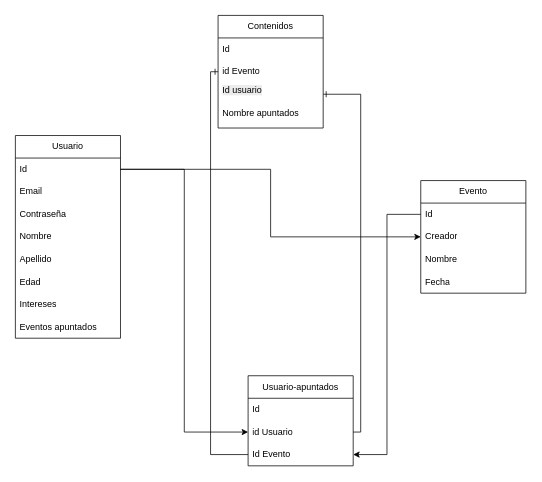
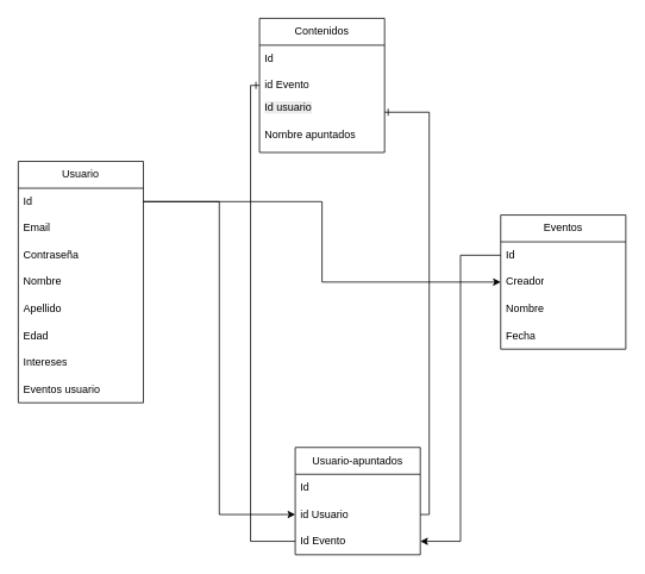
  <mxCell id="0" />
  <mxCell id="1" parent="0" />
  <mxCell id="2" value="Usuario" style="swimlane;fontStyle=0;childLayout=stackLayout;horizontal=1;startSize=30;horizontalStack=0;resizeParent=1;resizeParentMax=0;resizeLast=0;collapsible=1;marginBottom=0;whiteSpace=wrap;html=1;" vertex="1" parent="1"><mxGeometry x="20" y="180" width="140" height="270" as="geometry" /></mxCell>
  <mxCell id="3" value="Id" style="text;strokeColor=none;fillColor=none;align=left;verticalAlign=middle;spacingLeft=4;spacingRight=4;overflow=hidden;points=[[0,0.5],[1,0.5]];portConstraint=eastwest;rotatable=0;whiteSpace=wrap;html=1;" vertex="1" parent="2"><mxGeometry y="30" width="140" height="30" as="geometry" /></mxCell>
  <mxCell id="4" value="Email" style="text;strokeColor=none;fillColor=none;align=left;verticalAlign=middle;spacingLeft=4;spacingRight=4;overflow=hidden;points=[[0,0.5],[1,0.5]];portConstraint=eastwest;rotatable=0;whiteSpace=wrap;html=1;" vertex="1" parent="2"><mxGeometry y="60" width="140" height="30" as="geometry" /></mxCell>
  <mxCell id="5" value="Contraseña" style="text;strokeColor=none;fillColor=none;align=left;verticalAlign=middle;spacingLeft=4;spacingRight=4;overflow=hidden;points=[[0,0.5],[1,0.5]];portConstraint=eastwest;rotatable=0;whiteSpace=wrap;html=1;" vertex="1" parent="2"><mxGeometry y="90" width="140" height="30" as="geometry" /></mxCell>
  <mxCell id="6" value="Nombre" style="text;strokeColor=none;fillColor=none;align=left;verticalAlign=middle;spacingLeft=4;spacingRight=4;overflow=hidden;points=[[0,0.5],[1,0.5]];portConstraint=eastwest;rotatable=0;whiteSpace=wrap;html=1;" vertex="1" parent="2"><mxGeometry y="120" width="140" height="30" as="geometry" /></mxCell>
  <mxCell id="7" value="Apellido" style="text;strokeColor=none;fillColor=none;align=left;verticalAlign=middle;spacingLeft=4;spacingRight=4;overflow=hidden;points=[[0,0.5],[1,0.5]];portConstraint=eastwest;rotatable=0;whiteSpace=wrap;html=1;" vertex="1" parent="2"><mxGeometry y="150" width="140" height="30" as="geometry" /></mxCell>
  <mxCell id="8" value="Edad" style="text;strokeColor=none;fillColor=none;align=left;verticalAlign=middle;spacingLeft=4;spacingRight=4;overflow=hidden;points=[[0,0.5],[1,0.5]];portConstraint=eastwest;rotatable=0;whiteSpace=wrap;html=1;" vertex="1" parent="2"><mxGeometry y="180" width="140" height="30" as="geometry" /></mxCell>
  <mxCell id="9" value="Intereses" style="text;strokeColor=none;fillColor=none;align=left;verticalAlign=middle;spacingLeft=4;spacingRight=4;overflow=hidden;points=[[0,0.5],[1,0.5]];portConstraint=eastwest;rotatable=0;whiteSpace=wrap;html=1;" vertex="1" parent="2"><mxGeometry y="210" width="140" height="30" as="geometry" /></mxCell>
- <mxCell id="10" value="Eventos apuntados" style="text;strokeColor=none;fillColor=none;align=left;verticalAlign=middle;spacingLeft=4;spacingRight=4;overflow=hidden;points=[[0,0.5],[1,0.5]];portConstraint=eastwest;rotatable=0;whiteSpace=wrap;html=1;" vertex="1" parent="2"><mxGeometry y="240" width="140" height="30" as="geometry" /></mxCell>
- <mxCell id="11" value="Evento" style="swimlane;fontStyle=0;childLayout=stackLayout;horizontal=1;startSize=30;horizontalStack=0;resizeParent=1;resizeParentMax=0;resizeLast=0;collapsible=1;marginBottom=0;whiteSpace=wrap;html=1;" vertex="1" parent="1"><mxGeometry x="560" y="240" width="140" height="150" as="geometry" /></mxCell>
+ <mxCell id="10" value="Eventos usuario" style="text;strokeColor=none;fillColor=none;align=left;verticalAlign=middle;spacingLeft=4;spacingRight=4;overflow=hidden;points=[[0,0.5],[1,0.5]];portConstraint=eastwest;rotatable=0;whiteSpace=wrap;html=1;" vertex="1" parent="2"><mxGeometry y="240" width="140" height="30" as="geometry" /></mxCell>
+ <mxCell id="11" value="Eventos" style="swimlane;fontStyle=0;childLayout=stackLayout;horizontal=1;startSize=30;horizontalStack=0;resizeParent=1;resizeParentMax=0;resizeLast=0;collapsible=1;marginBottom=0;whiteSpace=wrap;html=1;" vertex="1" parent="1"><mxGeometry x="560" y="240" width="140" height="150" as="geometry" /></mxCell>
  <mxCell id="12" value="Id" style="text;strokeColor=none;fillColor=none;align=left;verticalAlign=middle;spacingLeft=4;spacingRight=4;overflow=hidden;points=[[0,0.5],[1,0.5]];portConstraint=eastwest;rotatable=0;whiteSpace=wrap;html=1;" vertex="1" parent="11"><mxGeometry y="30" width="140" height="30" as="geometry" /></mxCell>
  <mxCell id="13" value="Creador" style="text;strokeColor=none;fillColor=none;align=left;verticalAlign=middle;spacingLeft=4;spacingRight=4;overflow=hidden;points=[[0,0.5],[1,0.5]];portConstraint=eastwest;rotatable=0;whiteSpace=wrap;html=1;" vertex="1" parent="11"><mxGeometry y="60" width="140" height="30" as="geometry" /></mxCell>
  <mxCell id="14" value="Nombre" style="text;strokeColor=none;fillColor=none;align=left;verticalAlign=middle;spacingLeft=4;spacingRight=4;overflow=hidden;points=[[0,0.5],[1,0.5]];portConstraint=eastwest;rotatable=0;whiteSpace=wrap;html=1;" vertex="1" parent="11"><mxGeometry y="90" width="140" height="30" as="geometry" /></mxCell>
  <mxCell id="15" value="Fecha" style="text;strokeColor=none;fillColor=none;align=left;verticalAlign=middle;spacingLeft=4;spacingRight=4;overflow=hidden;points=[[0,0.5],[1,0.5]];portConstraint=eastwest;rotatable=0;whiteSpace=wrap;html=1;" vertex="1" parent="11"><mxGeometry y="120" width="140" height="30" as="geometry" /></mxCell>
  <mxCell id="16" value="Usuario-apuntados" style="swimlane;fontStyle=0;childLayout=stackLayout;horizontal=1;startSize=30;horizontalStack=0;resizeParent=1;resizeParentMax=0;resizeLast=0;collapsible=1;marginBottom=0;whiteSpace=wrap;html=1;" vertex="1" parent="1"><mxGeometry x="330" y="500" width="140" height="120" as="geometry" /></mxCell>
  <mxCell id="17" value="Id" style="text;strokeColor=none;fillColor=none;align=left;verticalAlign=middle;spacingLeft=4;spacingRight=4;overflow=hidden;points=[[0,0.5],[1,0.5]];portConstraint=eastwest;rotatable=0;whiteSpace=wrap;html=1;" vertex="1" parent="16"><mxGeometry y="30" width="140" height="30" as="geometry" /></mxCell>
  <mxCell id="18" value="id Usuario" style="text;strokeColor=none;fillColor=none;align=left;verticalAlign=middle;spacingLeft=4;spacingRight=4;overflow=hidden;points=[[0,0.5],[1,0.5]];portConstraint=eastwest;rotatable=0;whiteSpace=wrap;html=1;" vertex="1" parent="16"><mxGeometry y="60" width="140" height="30" as="geometry" /></mxCell>
  <mxCell id="19" value="Id Evento" style="text;strokeColor=none;fillColor=none;align=left;verticalAlign=middle;spacingLeft=4;spacingRight=4;overflow=hidden;points=[[0,0.5],[1,0.5]];portConstraint=eastwest;rotatable=0;whiteSpace=wrap;html=1;" vertex="1" parent="16"><mxGeometry y="90" width="140" height="30" as="geometry" /></mxCell>
  <mxCell id="20" value="Contenidos" style="swimlane;fontStyle=0;childLayout=stackLayout;horizontal=1;startSize=30;horizontalStack=0;resizeParent=1;resizeParentMax=0;resizeLast=0;collapsible=1;marginBottom=0;whiteSpace=wrap;html=1;" vertex="1" parent="1"><mxGeometry x="290" y="20" width="140" height="150" as="geometry" /></mxCell>
  <mxCell id="21" value="Id" style="text;strokeColor=none;fillColor=none;align=left;verticalAlign=middle;spacingLeft=4;spacingRight=4;overflow=hidden;points=[[0,0.5],[1,0.5]];portConstraint=eastwest;rotatable=0;whiteSpace=wrap;html=1;" vertex="1" parent="20"><mxGeometry y="30" width="140" height="30" as="geometry" /></mxCell>
  <mxCell id="22" value="id Evento" style="text;strokeColor=none;fillColor=none;align=left;verticalAlign=middle;spacingLeft=4;spacingRight=4;overflow=hidden;points=[[0,0.5],[1,0.5]];portConstraint=eastwest;rotatable=0;whiteSpace=wrap;html=1;" vertex="1" parent="20"><mxGeometry y="60" width="140" height="30" as="geometry" /></mxCell>
  <mxCell id="23" value="&lt;span style=&quot;color: rgb(0, 0, 0); font-family: Helvetica; font-size: 12px; font-style: normal; font-variant-ligatures: normal; font-variant-caps: normal; font-weight: 400; letter-spacing: normal; orphans: 2; text-align: left; text-indent: 0px; text-transform: none; widows: 2; word-spacing: 0px; -webkit-text-stroke-width: 0px; white-space: normal; background-color: rgb(236, 236, 236); text-decoration-thickness: initial; text-decoration-style: initial; text-decoration-color: initial; float: none; display: inline !important;&quot;&gt;Id usuario&lt;/span&gt;&lt;div&gt;&lt;br/&gt;&lt;/div&gt;" style="text;strokeColor=none;fillColor=none;align=left;verticalAlign=middle;spacingLeft=4;spacingRight=4;overflow=hidden;points=[[0,0.5],[1,0.5]];portConstraint=eastwest;rotatable=0;whiteSpace=wrap;html=1;" vertex="1" parent="20"><mxGeometry y="90" width="140" height="30" as="geometry" /></mxCell>
  <mxCell id="24" value="Nombre apuntados&lt;div&gt;&lt;br&gt;&lt;/div&gt;" style="text;strokeColor=none;fillColor=none;align=left;verticalAlign=middle;spacingLeft=4;spacingRight=4;overflow=hidden;points=[[0,0.5],[1,0.5]];portConstraint=eastwest;rotatable=0;whiteSpace=wrap;html=1;" vertex="1" parent="20"><mxGeometry y="120" width="140" height="30" as="geometry" /></mxCell>
  <mxCell id="25" style="edgeStyle=orthogonalEdgeStyle;rounded=0;orthogonalLoop=1;jettySize=auto;html=1;exitX=1;exitY=0.5;exitDx=0;exitDy=0;entryX=0;entryY=0.5;entryDx=0;entryDy=0;" edge="1" parent="1" source="3" target="13"><mxGeometry relative="1" as="geometry"><Array as="points"><mxPoint x="360" y="225" /><mxPoint x="360" y="315" /></Array></mxGeometry></mxCell>
  <mxCell id="26" style="edgeStyle=orthogonalEdgeStyle;rounded=0;orthogonalLoop=1;jettySize=auto;html=1;exitX=1;exitY=0.5;exitDx=0;exitDy=0;entryX=0;entryY=0.5;entryDx=0;entryDy=0;" edge="1" parent="1" source="3" target="18"><mxGeometry relative="1" as="geometry" /></mxCell>
  <mxCell id="27" style="edgeStyle=orthogonalEdgeStyle;rounded=0;orthogonalLoop=1;jettySize=auto;html=1;exitX=0;exitY=0.5;exitDx=0;exitDy=0;entryX=1;entryY=0.5;entryDx=0;entryDy=0;" edge="1" parent="1" source="12" target="19"><mxGeometry relative="1" as="geometry" /></mxCell>
  <mxCell id="28" value="" style="edgeStyle=orthogonalEdgeStyle;fontSize=12;html=1;endArrow=ERone;endFill=1;rounded=0;entryX=0;entryY=0.5;entryDx=0;entryDy=0;exitX=0;exitY=0.5;exitDx=0;exitDy=0;" edge="1" parent="1" source="19" target="22"><mxGeometry width="100" height="100" relative="1" as="geometry"><mxPoint x="270" y="520" as="sourcePoint" /><mxPoint x="280" y="100" as="targetPoint" /></mxGeometry></mxCell>
  <mxCell id="29" value="" style="fontSize=12;html=1;endArrow=ERone;endFill=1;rounded=0;exitX=1;exitY=0.5;exitDx=0;exitDy=0;entryX=1;entryY=0.5;entryDx=0;entryDy=0;edgeStyle=orthogonalEdgeStyle;" edge="1" parent="1" source="18" target="23"><mxGeometry width="100" height="100" relative="1" as="geometry"><mxPoint x="660" y="350" as="sourcePoint" /><mxPoint x="760" y="250" as="targetPoint" /></mxGeometry></mxCell>
